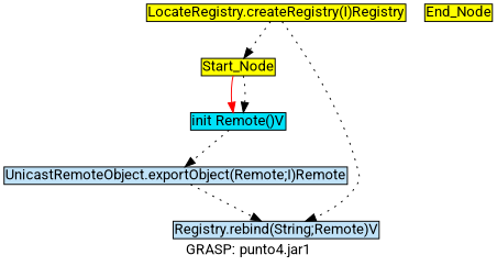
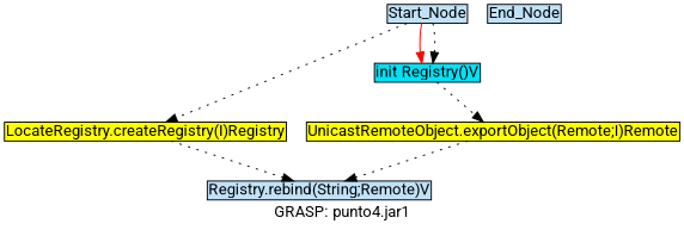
  digraph {
    fontname=Roboto
    label="GRASP: punto4.jar1"
    node [fillcolor=yellow fontname=Roboto margin=0.02 shape=box style=filled]
    edge [color=black fontname=Roboto style=dotted]
-   Start_Node [height=0 width=0]
+   Start_Node [fillcolor="#c0e2f8" height=0 width=0]
    "LocateRegistry.createRegistry(I)Registry" [height=0 width=0]
-   "init Remote()V" [fillcolor="#00e2f8" height=0 width=0]
+   "init Remote()V" [fillcolor="#00e2f8" height=0 width=0 label="init Registry()V"]
    "Registry.rebind(String;Remote)V" [fillcolor="#c0e2f8" height=0 width=0]
-   "UnicastRemoteObject.exportObject(Remote;I)Remote" [fillcolor="#c0e2f8" height=0 width=0]
-   End_Node [height=0 width=0]
-   "LocateRegistry.createRegistry(I)Registry" -> Start_Node
+   "UnicastRemoteObject.exportObject(Remote;I)Remote" [height=0 width=0]
+   End_Node [fillcolor="#c0e2f8" height=0 width=0]
+   Start_Node -> "LocateRegistry.createRegistry(I)Registry"
    Start_Node -> "init Remote()V" [color=red style=solid]
    Start_Node -> "init Remote()V"
    "LocateRegistry.createRegistry(I)Registry" -> "Registry.rebind(String;Remote)V"
    "init Remote()V" -> "UnicastRemoteObject.exportObject(Remote;I)Remote"
    "UnicastRemoteObject.exportObject(Remote;I)Remote" -> "Registry.rebind(String;Remote)V"
  }
